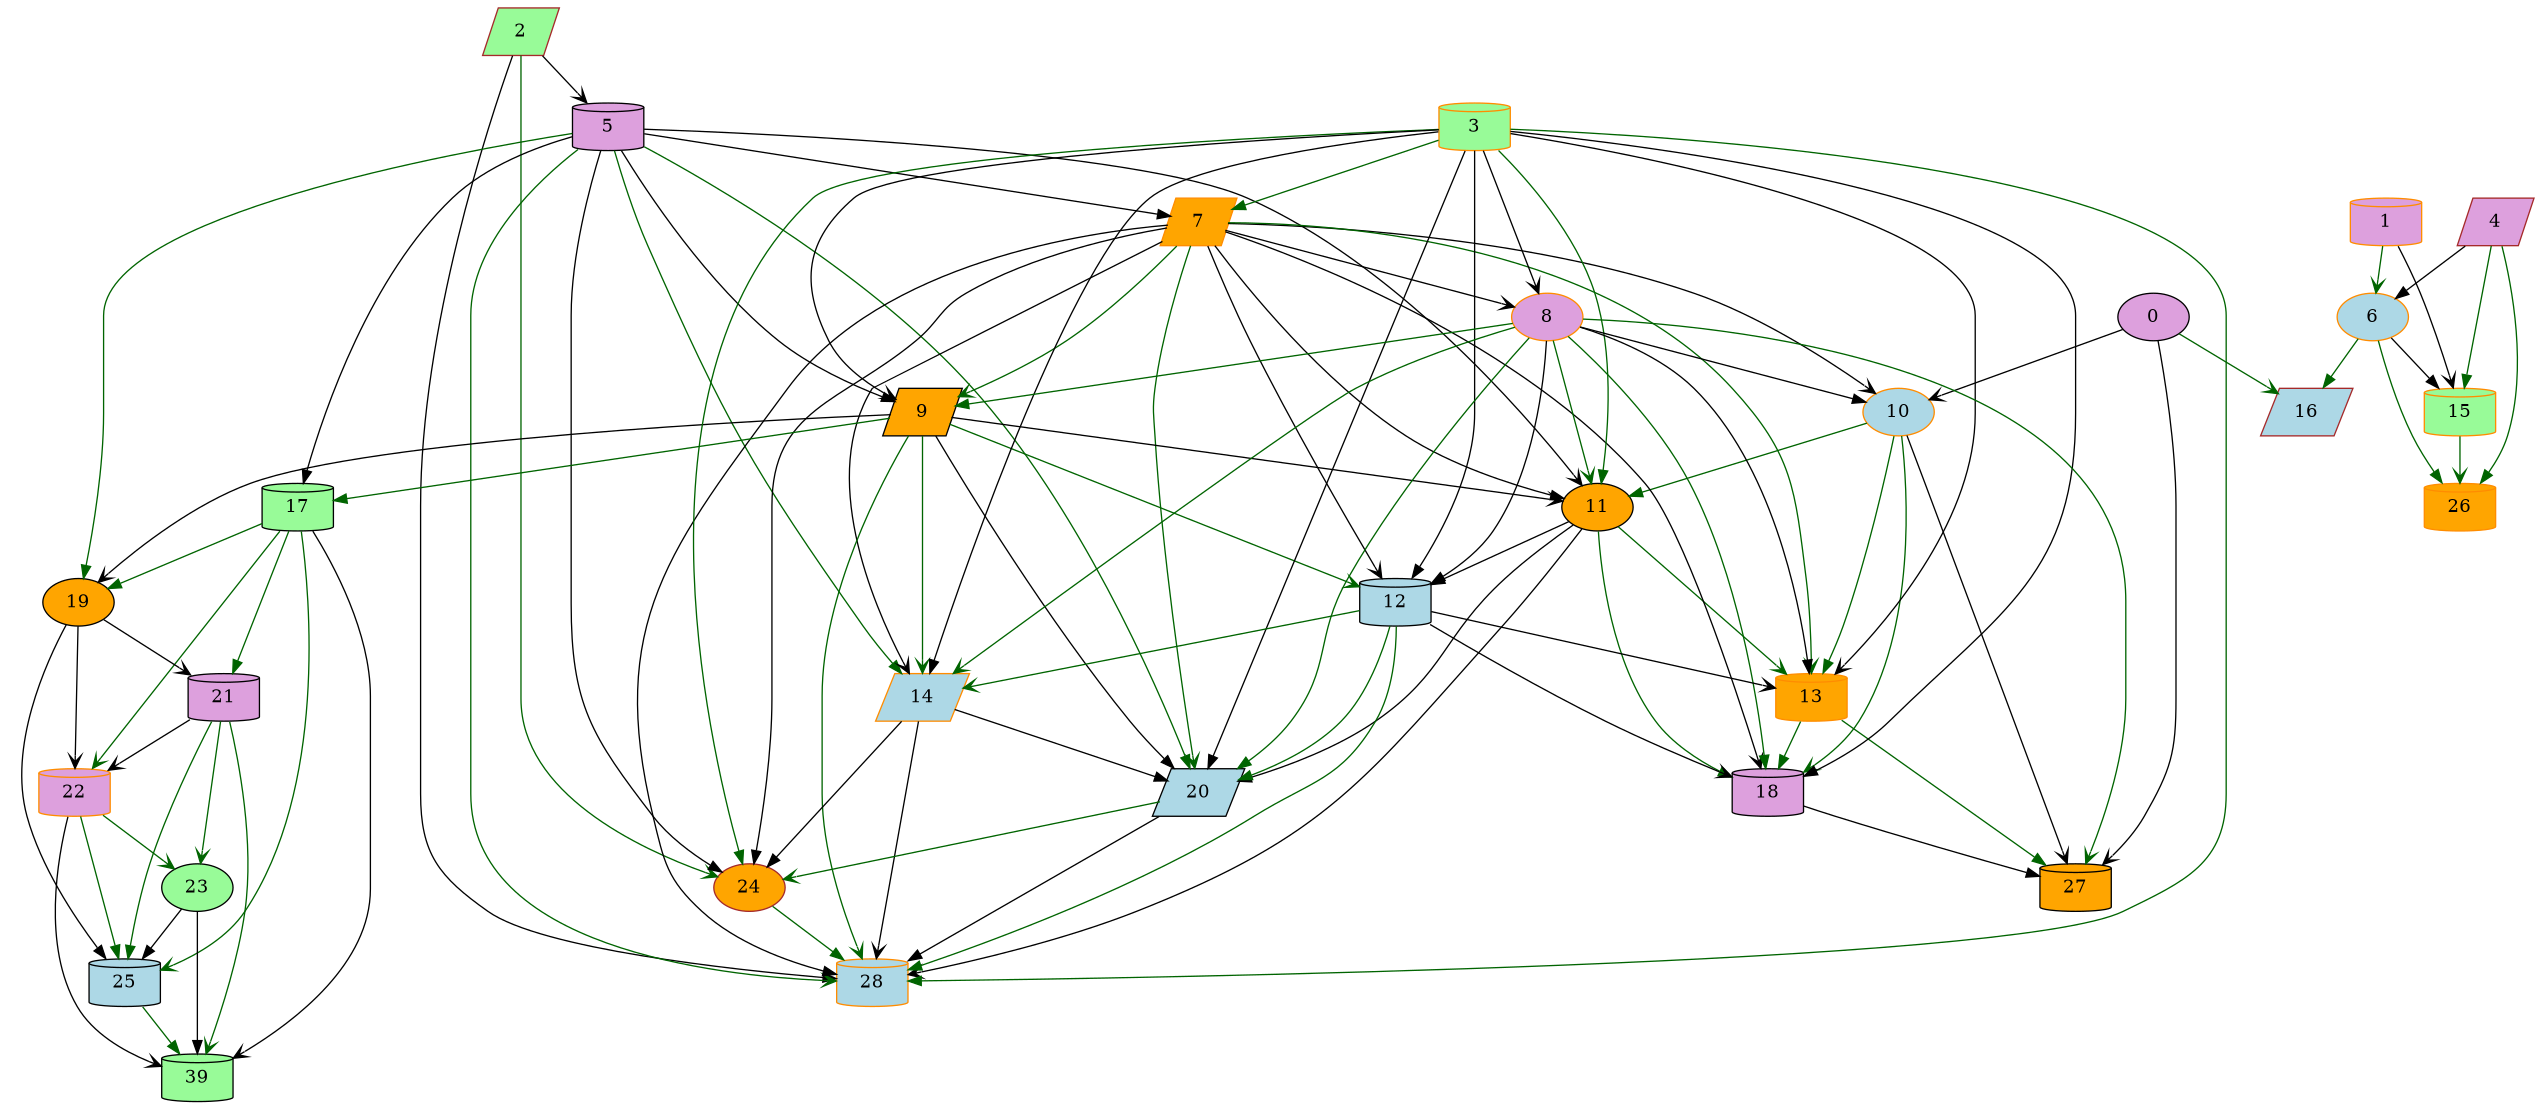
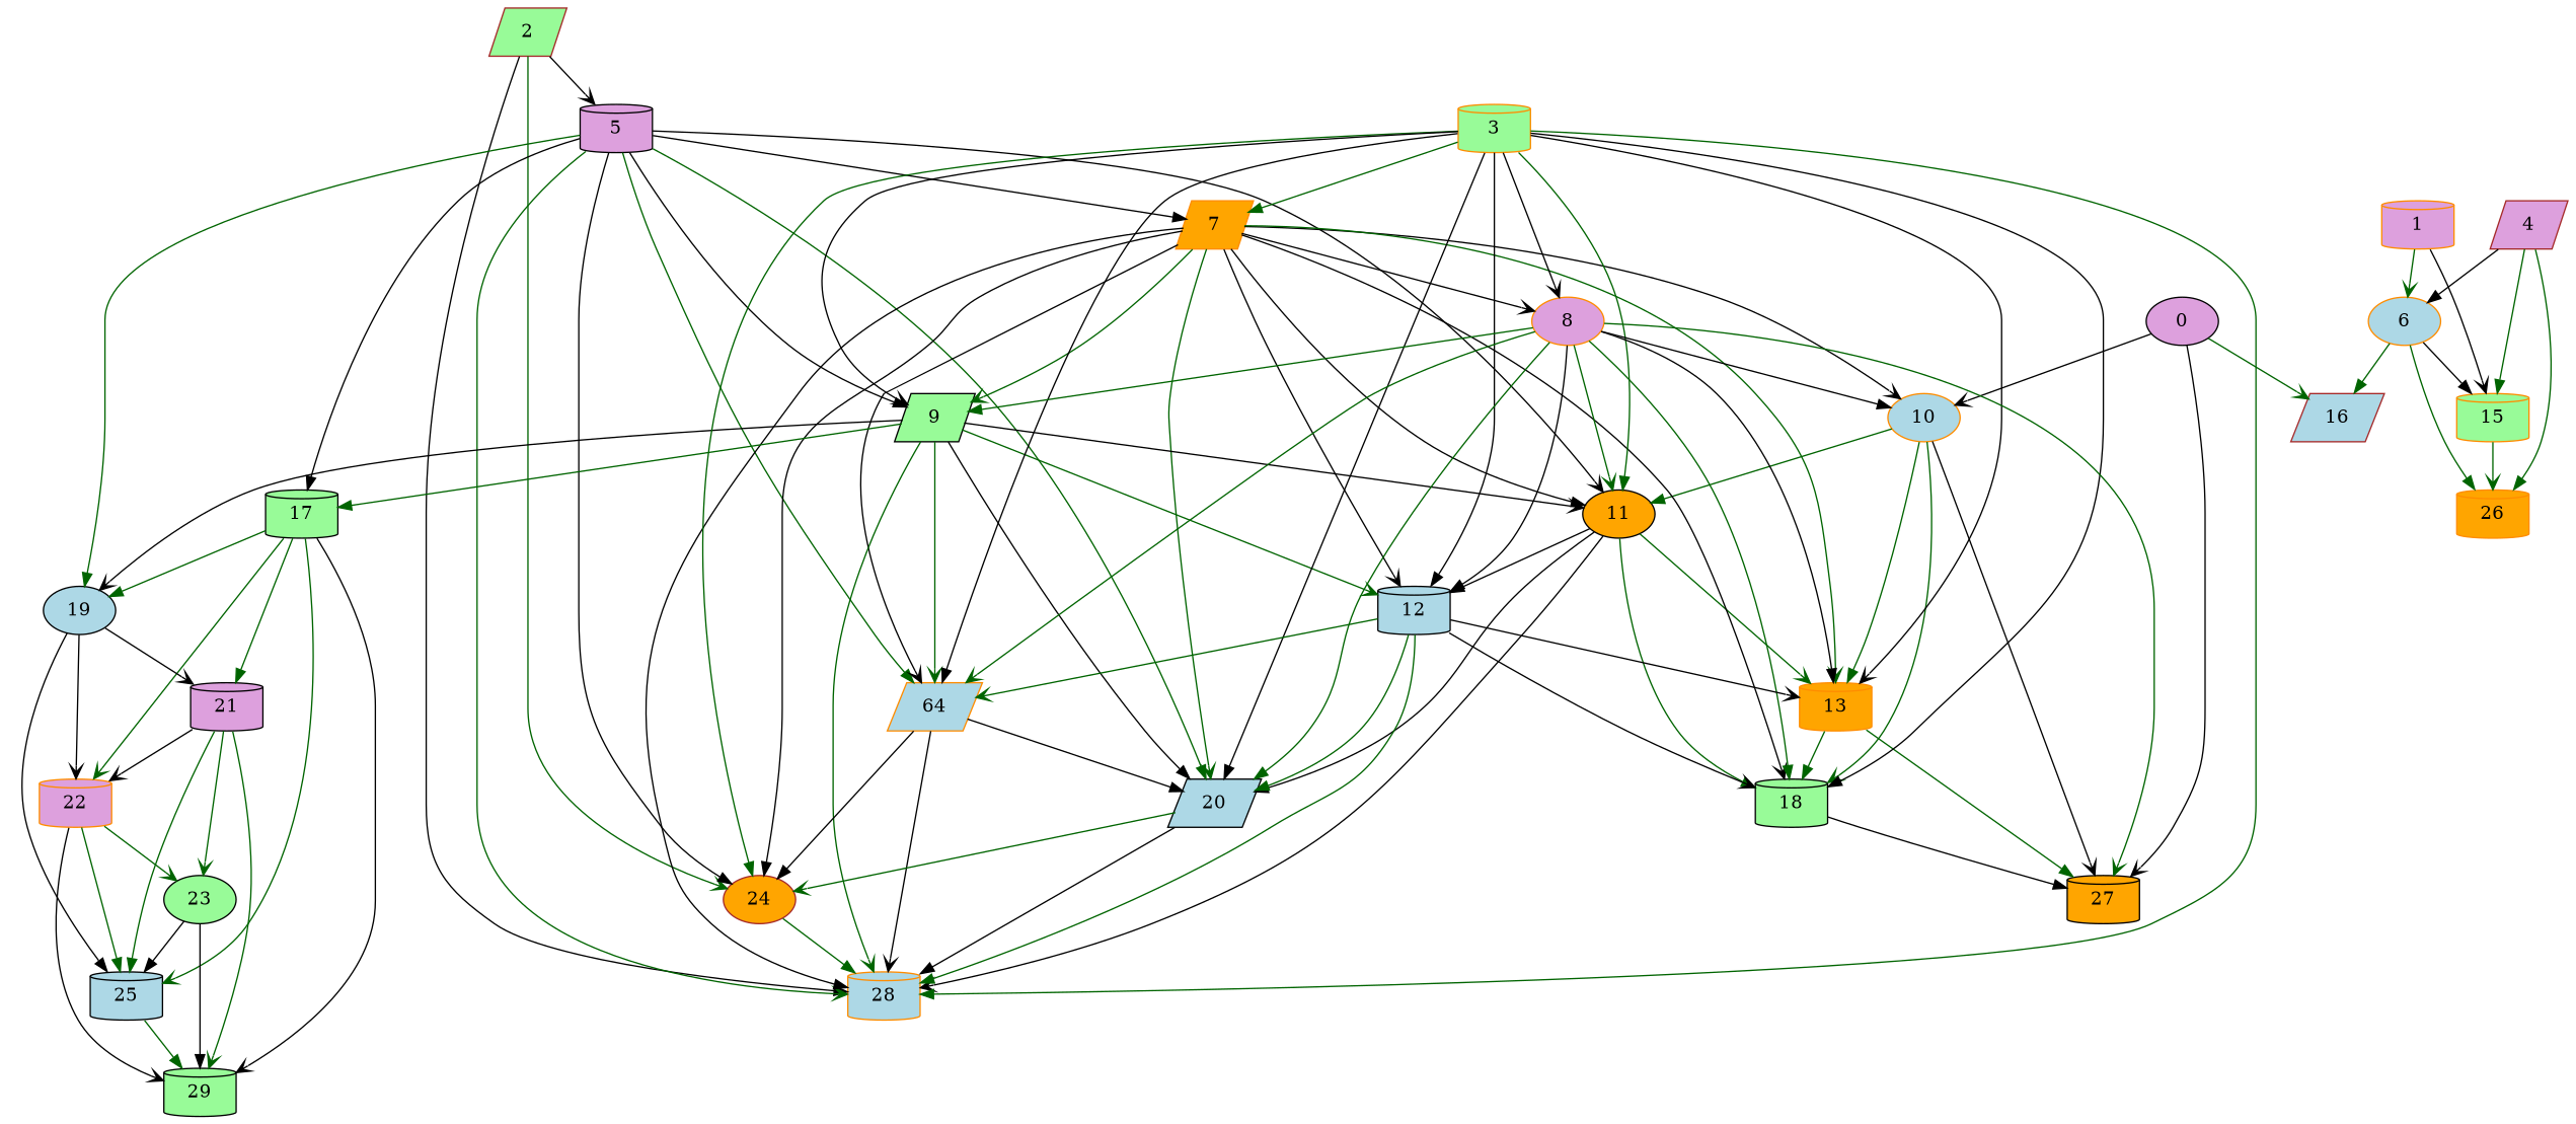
  digraph {
    node [color=black fillcolor=lightblue shape=cylinder style=filled]
    edge [arrowhead=normal color=black]
    0 [fillcolor=plum shape=ellipse]
    10 [color=darkorange shape=ellipse]
    16 [color=brown shape=parallelogram]
    27 [fillcolor=orange]
    11 [fillcolor=orange shape=ellipse]
    13 [color=darkorange fillcolor=orange]
-   18 [fillcolor=plum]
+   18 [fillcolor=palegreen]
    1 [color=darkorange fillcolor=plum]
    6 [color=darkorange shape=ellipse]
    15 [color=darkorange fillcolor=palegreen]
    26 [color=darkorange fillcolor=orange]
    2 [color=brown fillcolor=palegreen shape=parallelogram]
    5 [fillcolor=plum]
    24 [color=brown fillcolor=orange shape=ellipse]
    28 [color=darkorange]
    7 [color=darkorange fillcolor=orange shape=parallelogram]
-   9 [fillcolor=orange shape=parallelogram]
-   14 [color=darkorange shape=parallelogram]
+   9 [fillcolor=palegreen shape=parallelogram]
+   14 [color=darkorange shape=parallelogram label=64]
    20 [shape=parallelogram]
    17 [fillcolor=palegreen]
-   19 [fillcolor=orange shape=ellipse]
+   19 [shape=ellipse]
    3 [color=darkorange fillcolor=palegreen]
    8 [color=darkorange fillcolor=plum shape=ellipse]
    12
    4 [color=brown fillcolor=plum shape=parallelogram]
    21 [fillcolor=plum]
    22 [color=darkorange fillcolor=plum]
    25
-   29 [fillcolor=palegreen label=39]
+   29 [fillcolor=palegreen]
    23 [fillcolor=palegreen shape=ellipse]
    0 -> 10 [arrowhead=vee]
    0 -> 16 [arrowhead=vee color=darkgreen]
    0 -> 27 [arrowhead=vee]
    10 -> 27 [arrowhead=vee]
    10 -> 11 [color=darkgreen]
    10 -> 13 [color=darkgreen]
    10 -> 18 [arrowhead=vee color=darkgreen]
    11 -> 13 [arrowhead=vee color=darkgreen]
    11 -> 18 [color=darkgreen]
    11 -> 28 [arrowhead=vee]
    11 -> 20
    11 -> 12
    13 -> 27 [color=darkgreen]
    13 -> 18 [color=darkgreen]
    18 -> 27
    1 -> 6 [arrowhead=vee color=darkgreen]
    1 -> 15 [arrowhead=vee]
    6 -> 16 [color=darkgreen]
    6 -> 15
    6 -> 26 [color=darkgreen]
    15 -> 26 [arrowhead=vee color=darkgreen]
    2 -> 5 [arrowhead=vee]
    2 -> 24 [arrowhead=vee color=darkgreen]
    2 -> 28
    5 -> 11 [arrowhead=vee]
    5 -> 24
    5 -> 28 [arrowhead=vee color=darkgreen]
    5 -> 7
    5 -> 9
    5 -> 14 [color=darkgreen]
    5 -> 20 [color=darkgreen]
    5 -> 17
    5 -> 19 [color=darkgreen]
    24 -> 28 [color=darkgreen]
    7 -> 10 [arrowhead=vee]
    7 -> 11
    7 -> 13 [arrowhead=vee color=darkgreen]
    7 -> 18 [arrowhead=vee]
    7 -> 24
    7 -> 28
    7 -> 9 [arrowhead=vee color=darkgreen]
    7 -> 14 [arrowhead=vee]
    7 -> 20 [arrowhead=vee color=darkgreen]
    7 -> 8 [arrowhead=vee]
    7 -> 12 [arrowhead=vee]
    9 -> 11 [arrowhead=vee]
    9 -> 28 [arrowhead=vee color=darkgreen]
    9 -> 14 [arrowhead=vee color=darkgreen]
    9 -> 20
    9 -> 17 [color=darkgreen]
    9 -> 19 [arrowhead=vee]
    9 -> 12 [arrowhead=vee color=darkgreen]
    14 -> 24
    14 -> 28 [arrowhead=vee]
    14 -> 20
    20 -> 24 [arrowhead=vee color=darkgreen]
    20 -> 28
    17 -> 19 [color=darkgreen]
    17 -> 21 [color=darkgreen]
    17 -> 22 [arrowhead=vee color=darkgreen]
    17 -> 25 [arrowhead=vee color=darkgreen]
    17 -> 29 [arrowhead=vee]
    19 -> 21 [arrowhead=vee]
    19 -> 22 [arrowhead=vee]
    19 -> 25
    3 -> 11 [color=darkgreen]
    3 -> 13 [arrowhead=vee]
    3 -> 18
    3 -> 24 [color=darkgreen]
    3 -> 28 [color=darkgreen]
    3 -> 7 [color=darkgreen]
    3 -> 9 [arrowhead=vee]
    3 -> 14
    3 -> 20
    3 -> 8 [arrowhead=vee]
    3 -> 12
    8 -> 10
    8 -> 27 [arrowhead=vee color=darkgreen]
    8 -> 11 [arrowhead=vee color=darkgreen]
    8 -> 13
    8 -> 18 [color=darkgreen]
    8 -> 9 [color=darkgreen]
    8 -> 14 [arrowhead=vee color=darkgreen]
    8 -> 20 [color=darkgreen]
    8 -> 12
    12 -> 13 [arrowhead=vee]
    12 -> 18 [arrowhead=vee]
    12 -> 28 [color=darkgreen]
    12 -> 14 [arrowhead=vee color=darkgreen]
    12 -> 20 [color=darkgreen]
    4 -> 6
    4 -> 15 [color=darkgreen]
    4 -> 26 [color=darkgreen]
    21 -> 22 [arrowhead=vee]
    21 -> 25 [color=darkgreen]
    21 -> 29 [arrowhead=vee color=darkgreen]
    21 -> 23 [arrowhead=vee color=darkgreen]
    22 -> 25 [color=darkgreen]
    22 -> 29 [arrowhead=vee]
    22 -> 23 [arrowhead=vee color=darkgreen]
    25 -> 29 [color=darkgreen]
    23 -> 25
    23 -> 29
  }
